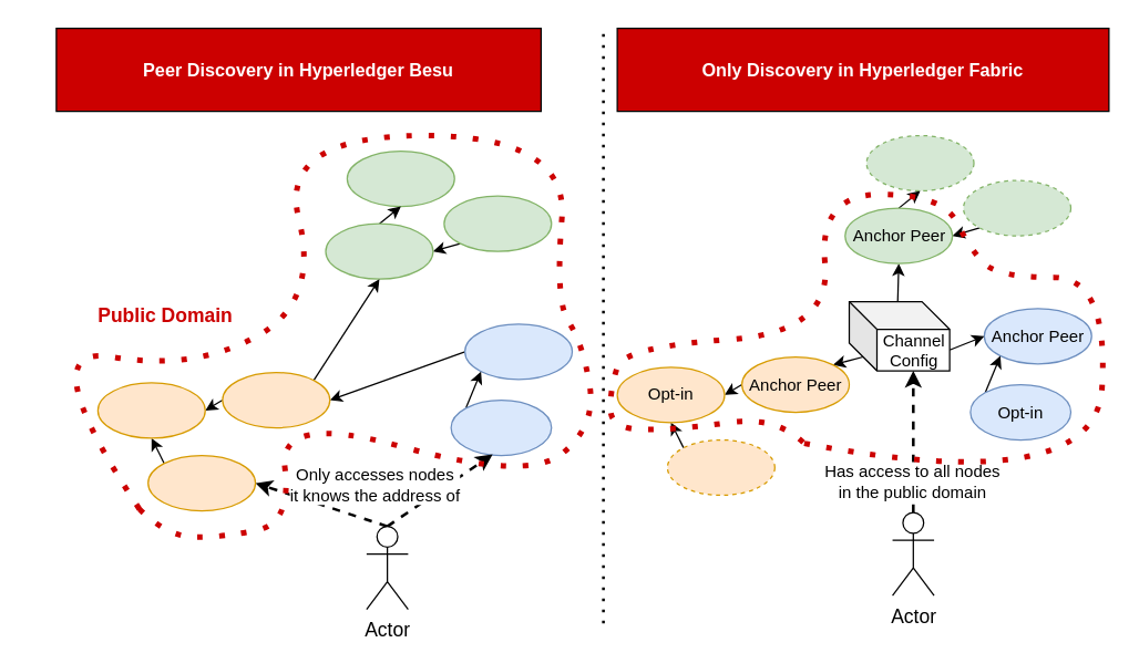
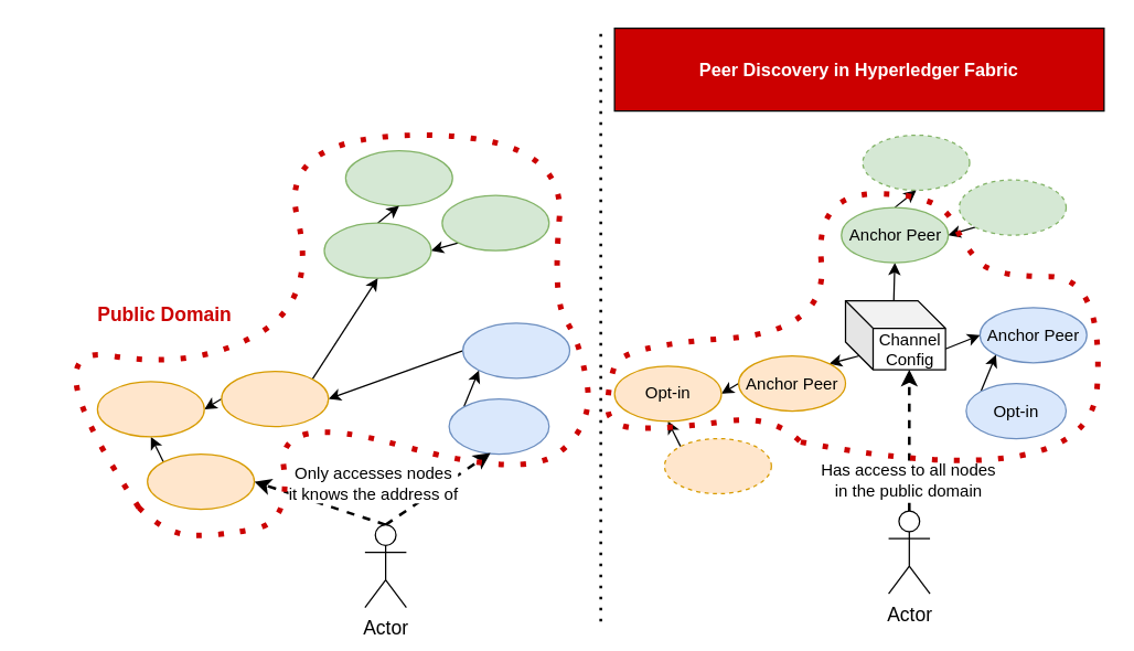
  <mxCell id="0" />
  <mxCell id="1" parent="0" />
  <mxCell id="2" style="edgeStyle=none;curved=1;orthogonalLoop=1;jettySize=auto;html=1;exitX=0.5;exitY=0;exitDx=0;exitDy=0;exitPerimeter=0;entryX=1;entryY=0.5;entryDx=0;entryDy=0;strokeWidth=2;fontSize=13;fontColor=#FFFFFF;dashed=1;" edge="1" parent="1" source="31" target="41"><mxGeometry relative="1" as="geometry" /></mxCell>
  <mxCell id="3" value="" style="endArrow=none;dashed=1;html=1;dashPattern=1 3;strokeWidth=2;" edge="1" parent="1"><mxGeometry width="50" height="50" relative="1" as="geometry"><mxPoint x="435" y="450" as="sourcePoint" /><mxPoint x="435" y="20" as="targetPoint" /></mxGeometry></mxCell>
- <mxCell id="4" value="Peer Discovery in Hyperledger Besu" style="rounded=0;whiteSpace=wrap;html=1;fillColor=#CC0000;fontColor=#FFFFFF;fontStyle=1;fontSize=13;" vertex="1" parent="1"><mxGeometry x="40" y="20" width="350" height="60" as="geometry" /></mxCell>
  <mxCell id="5" value="Anchor Peer" style="ellipse;whiteSpace=wrap;html=1;fillColor=#dae8fc;strokeColor=#6c8ebf;" vertex="1" parent="1"><mxGeometry x="710" y="222.5" width="77.5" height="40" as="geometry" /></mxCell>
  <mxCell id="6" style="edgeStyle=none;rounded=0;orthogonalLoop=1;jettySize=auto;html=1;exitX=0;exitY=0;exitDx=0;exitDy=0;entryX=0;entryY=1;entryDx=0;entryDy=0;" edge="1" parent="1" source="7" target="5"><mxGeometry relative="1" as="geometry" /></mxCell>
  <mxCell id="7" value="Opt-in" style="ellipse;whiteSpace=wrap;html=1;fillColor=#dae8fc;strokeColor=#6c8ebf;" vertex="1" parent="1"><mxGeometry x="700" y="277.5" width="72.5" height="40" as="geometry" /></mxCell>
  <mxCell id="8" style="edgeStyle=none;rounded=0;orthogonalLoop=1;jettySize=auto;html=1;exitX=0;exitY=0;exitDx=35;exitDy=0;exitPerimeter=0;entryX=0.5;entryY=1;entryDx=0;entryDy=0;strokeColor=#000000;strokeWidth=1;fontSize=13;fontColor=#FFFFFF;" edge="1" parent="1" source="11" target="20"><mxGeometry relative="1" as="geometry"><mxPoint x="641.579" y="191.685" as="targetPoint" /></mxGeometry></mxCell>
  <mxCell id="9" style="edgeStyle=none;curved=1;orthogonalLoop=1;jettySize=auto;html=1;exitX=0;exitY=0;exitDx=10;exitDy=40;exitPerimeter=0;entryX=1;entryY=0;entryDx=0;entryDy=0;strokeColor=#000000;strokeWidth=1;fontSize=13;fontColor=#FFFFFF;" edge="1" parent="1" source="11" target="22"><mxGeometry relative="1" as="geometry" /></mxCell>
  <mxCell id="10" style="edgeStyle=none;curved=1;orthogonalLoop=1;jettySize=auto;html=1;exitX=0;exitY=0;exitDx=72.5;exitDy=35;exitPerimeter=0;entryX=0;entryY=0.5;entryDx=0;entryDy=0;strokeColor=#000000;strokeWidth=1;fontSize=13;fontColor=#FFFFFF;" edge="1" parent="1" source="11" target="5"><mxGeometry relative="1" as="geometry" /></mxCell>
  <mxCell id="11" value="Channel Config" style="shape=cube;whiteSpace=wrap;html=1;boundedLbl=1;backgroundOutline=1;darkOpacity=0.05;darkOpacity2=0.1;" vertex="1" parent="1"><mxGeometry x="612.5" y="217.5" width="72.5" height="50" as="geometry" /></mxCell>
  <mxCell id="12" value="&lt;font style=&quot;font-size: 14px&quot;&gt;Public Domain&lt;/font&gt;" style="text;html=1;strokeColor=none;fillColor=none;align=center;verticalAlign=middle;whiteSpace=wrap;rounded=0;dashed=1;fontStyle=1;fontColor=#CC0000;rotation=0;" vertex="1" parent="1"><mxGeometry x="53.75" y="217.5" width="130" height="20" as="geometry" /></mxCell>
  <mxCell id="13" value="&lt;font color=&quot;#000000&quot; style=&quot;font-size: 12px&quot;&gt;Has access to all nodes&lt;br&gt;in the public domain&lt;/font&gt;" style="edgeStyle=none;rounded=0;orthogonalLoop=1;jettySize=auto;html=1;exitX=0.5;exitY=0;exitDx=0;exitDy=0;exitPerimeter=0;entryX=0;entryY=0;entryDx=46.25;entryDy=50;entryPerimeter=0;strokeWidth=2;fontColor=#CC0000;dashed=1;" edge="1" parent="1" source="14" target="11"><mxGeometry x="-0.576" y="1" relative="1" as="geometry"><mxPoint as="offset" /></mxGeometry></mxCell>
  <mxCell id="14" value="&lt;font color=&quot;#000000&quot; style=&quot;font-size: 14px&quot;&gt;Actor&lt;/font&gt;" style="shape=umlActor;verticalLabelPosition=bottom;verticalAlign=top;html=1;outlineConnect=0;fontColor=#CC0000;" vertex="1" parent="1"><mxGeometry x="643.75" y="370" width="30" height="60" as="geometry" /></mxCell>
- <mxCell id="15" value="Only Discovery in Hyperledger Fabric" style="rounded=0;whiteSpace=wrap;html=1;fillColor=#CC0000;fontColor=#FFFFFF;fontStyle=1;fontSize=13;" vertex="1" parent="1"><mxGeometry x="445" y="20" width="355" height="60" as="geometry" /></mxCell>
+ <mxCell id="15" value="Peer Discovery in Hyperledger Fabric" style="rounded=0;whiteSpace=wrap;html=1;fillColor=#CC0000;fontColor=#FFFFFF;fontStyle=1;fontSize=13;" vertex="1" parent="1"><mxGeometry x="445" y="20" width="355" height="60" as="geometry" /></mxCell>
  <mxCell id="16" style="edgeStyle=none;curved=1;orthogonalLoop=1;jettySize=auto;html=1;exitX=0;exitY=1;exitDx=0;exitDy=0;entryX=1;entryY=0.5;entryDx=0;entryDy=0;strokeColor=#000000;strokeWidth=1;fontSize=13;fontColor=#FFFFFF;" edge="1" parent="1" source="17" target="20"><mxGeometry relative="1" as="geometry" /></mxCell>
  <mxCell id="17" value="" style="ellipse;whiteSpace=wrap;html=1;fillColor=#d5e8d4;strokeColor=#82b366;dashed=1;" vertex="1" parent="1"><mxGeometry x="695" y="130" width="77.5" height="40" as="geometry" /></mxCell>
  <mxCell id="18" value="" style="ellipse;whiteSpace=wrap;html=1;fillColor=#d5e8d4;strokeColor=#82b366;dashed=1;" vertex="1" parent="1"><mxGeometry x="625" y="97.5" width="77.5" height="40" as="geometry" /></mxCell>
  <mxCell id="19" style="edgeStyle=none;curved=1;orthogonalLoop=1;jettySize=auto;html=1;exitX=0.5;exitY=0;exitDx=0;exitDy=0;entryX=0.5;entryY=1;entryDx=0;entryDy=0;strokeColor=#000000;strokeWidth=1;fontSize=13;fontColor=#FFFFFF;" edge="1" parent="1" source="20" target="18"><mxGeometry relative="1" as="geometry" /></mxCell>
  <mxCell id="20" value="Anchor Peer" style="ellipse;whiteSpace=wrap;html=1;fillColor=#d5e8d4;strokeColor=#82b366;" vertex="1" parent="1"><mxGeometry x="609.5" y="150" width="77.5" height="40" as="geometry" /></mxCell>
  <mxCell id="21" style="edgeStyle=none;curved=1;orthogonalLoop=1;jettySize=auto;html=1;exitX=0;exitY=0.5;exitDx=0;exitDy=0;entryX=1;entryY=0.5;entryDx=0;entryDy=0;strokeColor=#000000;strokeWidth=1;fontSize=13;fontColor=#FFFFFF;" edge="1" parent="1" source="22" target="25"><mxGeometry relative="1" as="geometry" /></mxCell>
  <mxCell id="22" value="Anchor Peer" style="ellipse;whiteSpace=wrap;html=1;fillColor=#ffe6cc;strokeColor=#d79b00;" vertex="1" parent="1"><mxGeometry x="535" y="257.5" width="77.5" height="40" as="geometry" /></mxCell>
  <mxCell id="23" style="edgeStyle=none;curved=1;orthogonalLoop=1;jettySize=auto;html=1;exitX=0;exitY=0;exitDx=0;exitDy=0;entryX=0.5;entryY=1;entryDx=0;entryDy=0;strokeColor=#000000;strokeWidth=1;fontSize=13;fontColor=#FFFFFF;" edge="1" parent="1" source="24" target="25"><mxGeometry relative="1" as="geometry" /></mxCell>
  <mxCell id="24" value="" style="ellipse;whiteSpace=wrap;html=1;fillColor=#ffe6cc;strokeColor=#d79b00;dashed=1;" vertex="1" parent="1"><mxGeometry x="481.25" y="317.5" width="77.5" height="40" as="geometry" /></mxCell>
  <mxCell id="25" value="Opt-in" style="ellipse;whiteSpace=wrap;html=1;fillColor=#ffe6cc;strokeColor=#d79b00;" vertex="1" parent="1"><mxGeometry x="445" y="265" width="77.5" height="40" as="geometry" /></mxCell>
  <mxCell id="26" style="edgeStyle=none;curved=1;orthogonalLoop=1;jettySize=auto;html=1;exitX=0;exitY=0.5;exitDx=0;exitDy=0;entryX=1;entryY=0.5;entryDx=0;entryDy=0;strokeColor=#000000;strokeWidth=1;fontSize=13;fontColor=#FFFFFF;" edge="1" parent="1" source="27" target="39"><mxGeometry relative="1" as="geometry" /></mxCell>
  <mxCell id="27" value="" style="ellipse;whiteSpace=wrap;html=1;fillColor=#dae8fc;strokeColor=#6c8ebf;" vertex="1" parent="1"><mxGeometry x="335" y="233.75" width="77.5" height="40" as="geometry" /></mxCell>
  <mxCell id="28" style="edgeStyle=none;rounded=0;orthogonalLoop=1;jettySize=auto;html=1;exitX=0;exitY=0;exitDx=0;exitDy=0;entryX=0;entryY=1;entryDx=0;entryDy=0;" edge="1" parent="1" source="29" target="27"><mxGeometry relative="1" as="geometry" /></mxCell>
  <mxCell id="29" value="" style="ellipse;whiteSpace=wrap;html=1;fillColor=#dae8fc;strokeColor=#6c8ebf;" vertex="1" parent="1"><mxGeometry x="325" y="288.75" width="72.5" height="40" as="geometry" /></mxCell>
  <mxCell id="30" value="&lt;span style=&quot;color: rgb(0 , 0 , 0) ; font-size: 12px&quot;&gt;Only accesses nodes&lt;/span&gt;&lt;br style=&quot;color: rgb(0 , 0 , 0) ; font-size: 12px&quot;&gt;&lt;span style=&quot;color: rgb(0 , 0 , 0) ; font-size: 12px&quot;&gt;it knows the address of&lt;/span&gt;" style="edgeStyle=none;rounded=0;orthogonalLoop=1;jettySize=auto;html=1;exitX=0.5;exitY=0;exitDx=0;exitDy=0;exitPerimeter=0;entryX=0.414;entryY=0.981;entryDx=0;entryDy=0;entryPerimeter=0;strokeWidth=2;fontColor=#CC0000;dashed=1;" edge="1" parent="1" source="31" target="29"><mxGeometry x="-0.793" y="30" relative="1" as="geometry"><mxPoint as="offset" /><mxPoint x="283.75" y="381.25" as="sourcePoint" /><mxPoint x="283.75" y="278.75" as="targetPoint" /></mxGeometry></mxCell>
  <mxCell id="31" value="&lt;font color=&quot;#000000&quot; style=&quot;font-size: 14px&quot;&gt;Actor&lt;/font&gt;" style="shape=umlActor;verticalLabelPosition=bottom;verticalAlign=top;html=1;outlineConnect=0;fontColor=#CC0000;" vertex="1" parent="1"><mxGeometry x="264" y="380" width="30" height="60" as="geometry" /></mxCell>
  <mxCell id="32" style="edgeStyle=none;curved=1;orthogonalLoop=1;jettySize=auto;html=1;exitX=0;exitY=1;exitDx=0;exitDy=0;entryX=1;entryY=0.5;entryDx=0;entryDy=0;strokeColor=#000000;strokeWidth=1;fontSize=13;fontColor=#FFFFFF;" edge="1" parent="1" source="33" target="36"><mxGeometry relative="1" as="geometry" /></mxCell>
  <mxCell id="33" value="" style="ellipse;whiteSpace=wrap;html=1;fillColor=#d5e8d4;strokeColor=#82b366;" vertex="1" parent="1"><mxGeometry x="320" y="141.25" width="77.5" height="40" as="geometry" /></mxCell>
  <mxCell id="34" value="" style="ellipse;whiteSpace=wrap;html=1;fillColor=#d5e8d4;strokeColor=#82b366;" vertex="1" parent="1"><mxGeometry x="250" y="108.75" width="77.5" height="40" as="geometry" /></mxCell>
  <mxCell id="35" style="edgeStyle=none;curved=1;orthogonalLoop=1;jettySize=auto;html=1;exitX=0.5;exitY=0;exitDx=0;exitDy=0;entryX=0.5;entryY=1;entryDx=0;entryDy=0;strokeColor=#000000;strokeWidth=1;fontSize=13;fontColor=#FFFFFF;" edge="1" parent="1" source="36" target="34"><mxGeometry relative="1" as="geometry" /></mxCell>
  <mxCell id="36" value="" style="ellipse;whiteSpace=wrap;html=1;fillColor=#d5e8d4;strokeColor=#82b366;" vertex="1" parent="1"><mxGeometry x="234.5" y="161.25" width="77.5" height="40" as="geometry" /></mxCell>
  <mxCell id="37" style="edgeStyle=none;curved=1;orthogonalLoop=1;jettySize=auto;html=1;exitX=0;exitY=0.5;exitDx=0;exitDy=0;entryX=1;entryY=0.5;entryDx=0;entryDy=0;strokeColor=#000000;strokeWidth=1;fontSize=13;fontColor=#FFFFFF;" edge="1" parent="1" source="39" target="42"><mxGeometry relative="1" as="geometry" /></mxCell>
  <mxCell id="38" style="edgeStyle=none;curved=1;orthogonalLoop=1;jettySize=auto;html=1;exitX=1;exitY=0;exitDx=0;exitDy=0;entryX=0.5;entryY=1;entryDx=0;entryDy=0;strokeColor=#000000;strokeWidth=1;fontSize=13;fontColor=#FFFFFF;" edge="1" parent="1" source="39" target="36"><mxGeometry relative="1" as="geometry" /></mxCell>
  <mxCell id="39" value="" style="ellipse;whiteSpace=wrap;html=1;fillColor=#ffe6cc;strokeColor=#d79b00;" vertex="1" parent="1"><mxGeometry x="160" y="268.75" width="77.5" height="40" as="geometry" /></mxCell>
  <mxCell id="40" style="edgeStyle=none;curved=1;orthogonalLoop=1;jettySize=auto;html=1;exitX=0;exitY=0;exitDx=0;exitDy=0;entryX=0.5;entryY=1;entryDx=0;entryDy=0;strokeColor=#000000;strokeWidth=1;fontSize=13;fontColor=#FFFFFF;" edge="1" parent="1" source="41" target="42"><mxGeometry relative="1" as="geometry" /></mxCell>
  <mxCell id="41" value="" style="ellipse;whiteSpace=wrap;html=1;fillColor=#ffe6cc;strokeColor=#d79b00;" vertex="1" parent="1"><mxGeometry x="106.25" y="328.75" width="77.5" height="40" as="geometry" /></mxCell>
  <mxCell id="42" value="" style="ellipse;whiteSpace=wrap;html=1;fillColor=#ffe6cc;strokeColor=#d79b00;" vertex="1" parent="1"><mxGeometry x="70" y="276.25" width="77.5" height="40" as="geometry" /></mxCell>
  <mxCell id="43" value="" style="endArrow=none;dashed=1;html=1;dashPattern=1 3;strokeWidth=4;fontSize=13;fontColor=#FFFFFF;curved=1;strokeColor=#CC0000;" edge="1" parent="1"><mxGeometry width="50" height="50" relative="1" as="geometry"><mxPoint x="100" y="367.5" as="sourcePoint" /><mxPoint x="100" y="367.5" as="targetPoint" /><Array as="points"><mxPoint x="20" y="247.5" /><mxPoint x="140" y="267.5" /><mxPoint x="230" y="217.5" /><mxPoint x="200" y="97.5" /><mxPoint x="410" y="97.5" /><mxPoint x="400" y="217.5" /><mxPoint x="420" y="247.5" /><mxPoint x="430" y="307.5" /><mxPoint x="380" y="347.5" /><mxPoint x="200" y="297.5" /><mxPoint x="210" y="377.5" /><mxPoint x="160" y="388" /><mxPoint x="120" y="387.5" /></Array></mxGeometry></mxCell>
  <mxCell id="44" value="" style="endArrow=none;dashed=1;html=1;dashPattern=1 3;strokeWidth=4;fontSize=13;fontColor=#FFFFFF;strokeColor=#CC0000;curved=1;" edge="1" parent="1"><mxGeometry width="50" height="50" relative="1" as="geometry"><mxPoint x="580" y="320" as="sourcePoint" /><mxPoint x="580" y="320" as="targetPoint" /><Array as="points"><mxPoint x="790" y="360" /><mxPoint x="800" y="200" /><mxPoint x="720" y="200" /><mxPoint x="700" y="180" /><mxPoint x="680" y="140" /><mxPoint x="590" y="140" /><mxPoint x="600" y="240" /><mxPoint x="450" y="250" /><mxPoint x="440" y="280" /><mxPoint x="440" y="310" /><mxPoint x="490" y="310" /><mxPoint x="560" y="300" /></Array></mxGeometry></mxCell>
